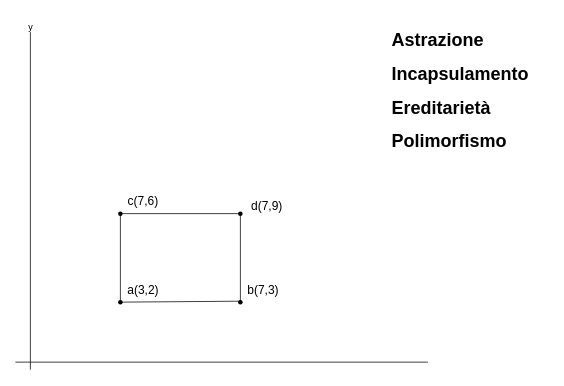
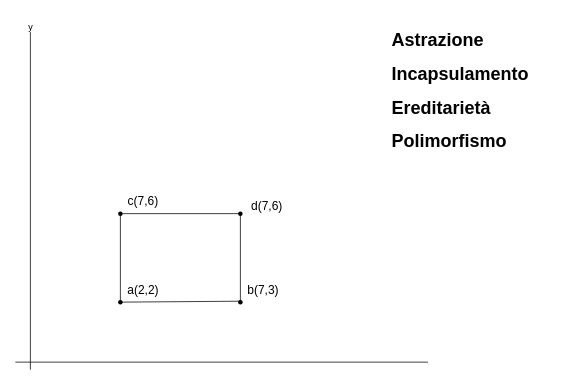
  <mxCell id="0" />
  <mxCell id="1" parent="0" />
  <mxCell id="2" value="" style="endArrow=none;html=1;rounded=0;" edge="1" parent="1"><mxGeometry width="50" height="50" relative="1" as="geometry"><mxPoint x="40" y="492" as="sourcePoint" /><mxPoint x="40" y="42" as="targetPoint" /></mxGeometry></mxCell>
  <mxCell id="3" value="" style="endArrow=none;html=1;rounded=0;" edge="1" parent="1"><mxGeometry width="50" height="50" relative="1" as="geometry"><mxPoint x="20" y="482" as="sourcePoint" /><mxPoint x="570" y="482" as="targetPoint" /></mxGeometry></mxCell>
  <mxCell id="4" value="y" style="text;html=1;align=center;verticalAlign=middle;resizable=0;points=[];autosize=1;strokeColor=none;fillColor=none;" vertex="1" parent="1"><mxGeometry x="25" y="20" width="30" height="30" as="geometry" /></mxCell>
  <mxCell id="5" value="" style="shape=waypoint;sketch=0;fillStyle=solid;size=6;pointerEvents=1;points=[];fillColor=none;resizable=0;rotatable=0;perimeter=centerPerimeter;snapToPoint=1;" vertex="1" parent="1"><mxGeometry x="150" y="392" width="20" height="20" as="geometry" /></mxCell>
- <mxCell id="6" value="&lt;font style=&quot;font-size: 16px;&quot;&gt;a(3,2)&lt;/font&gt;" style="text;html=1;align=center;verticalAlign=middle;resizable=0;points=[];autosize=1;strokeColor=none;fillColor=none;" vertex="1" parent="1"><mxGeometry x="155" y="370" width="70" height="30" as="geometry" /></mxCell>
+ <mxCell id="6" value="&lt;font style=&quot;font-size: 16px;&quot;&gt;a(2,2)&lt;/font&gt;" style="text;html=1;align=center;verticalAlign=middle;resizable=0;points=[];autosize=1;strokeColor=none;fillColor=none;" vertex="1" parent="1"><mxGeometry x="155" y="370" width="70" height="30" as="geometry" /></mxCell>
  <mxCell id="7" value="&lt;h1 style=&quot;margin-top: 0px;&quot;&gt;Astrazione&lt;/h1&gt;&lt;div&gt;&lt;h1 style=&quot;margin-top: 0px;&quot;&gt;Incapsulamento&lt;/h1&gt;&lt;/div&gt;&lt;div&gt;&lt;h1 style=&quot;margin-top: 0px;&quot;&gt;Ereditarietà&lt;/h1&gt;&lt;/div&gt;&lt;div&gt;&lt;h1 style=&quot;margin-top: 0px;&quot;&gt;Polimorfismo&lt;/h1&gt;&lt;/div&gt;" style="text;html=1;whiteSpace=wrap;overflow=hidden;rounded=0;" vertex="1" parent="1"><mxGeometry x="520" y="32" width="210" height="220" as="geometry" /></mxCell>
  <mxCell id="8" value="" style="shape=waypoint;sketch=0;fillStyle=solid;size=6;pointerEvents=1;points=[];fillColor=none;resizable=0;rotatable=0;perimeter=centerPerimeter;snapToPoint=1;" vertex="1" parent="1"><mxGeometry x="310" y="392" width="20" height="20" as="geometry" /></mxCell>
  <mxCell id="9" value="&lt;font style=&quot;font-size: 16px;&quot;&gt;b(7,3)&lt;/font&gt;" style="text;html=1;align=center;verticalAlign=middle;resizable=0;points=[];autosize=1;strokeColor=none;fillColor=none;" vertex="1" parent="1"><mxGeometry x="315" y="370" width="70" height="30" as="geometry" /></mxCell>
  <mxCell id="10" value="" style="shape=waypoint;sketch=0;fillStyle=solid;size=6;pointerEvents=1;points=[];fillColor=none;resizable=0;rotatable=0;perimeter=centerPerimeter;snapToPoint=1;" vertex="1" parent="1"><mxGeometry x="150" y="274" width="20" height="20" as="geometry" /></mxCell>
  <mxCell id="11" value="&lt;span style=&quot;font-size: 16px;&quot;&gt;c(7,6)&lt;/span&gt;" style="text;html=1;align=center;verticalAlign=middle;resizable=0;points=[];autosize=1;strokeColor=none;fillColor=none;" vertex="1" parent="1"><mxGeometry x="160" y="252" width="60" height="30" as="geometry" /></mxCell>
  <mxCell id="12" value="" style="shape=waypoint;sketch=0;fillStyle=solid;size=6;pointerEvents=1;points=[];fillColor=none;resizable=0;rotatable=0;perimeter=centerPerimeter;snapToPoint=1;" vertex="1" parent="1"><mxGeometry x="310" y="274" width="20" height="20" as="geometry" /></mxCell>
- <mxCell id="13" value="&lt;font style=&quot;font-size: 16px;&quot;&gt;d(7,9)&lt;/font&gt;" style="text;html=1;align=center;verticalAlign=middle;resizable=0;points=[];autosize=1;strokeColor=none;fillColor=none;" vertex="1" parent="1"><mxGeometry x="320" y="258" width="70" height="30" as="geometry" /></mxCell>
+ <mxCell id="13" value="&lt;font style=&quot;font-size: 16px;&quot;&gt;d(7,6)&lt;/font&gt;" style="text;html=1;align=center;verticalAlign=middle;resizable=0;points=[];autosize=1;strokeColor=none;fillColor=none;" vertex="1" parent="1"><mxGeometry x="320" y="258" width="70" height="30" as="geometry" /></mxCell>
  <mxCell id="14" value="" style="endArrow=none;html=1;rounded=0;exitX=0.272;exitY=0.773;exitDx=0;exitDy=0;exitPerimeter=0;entryX=0.054;entryY=1.026;entryDx=0;entryDy=0;entryPerimeter=0;" edge="1" parent="1" source="5" target="9"><mxGeometry width="50" height="50" relative="1" as="geometry"><mxPoint x="350" y="482" as="sourcePoint" /><mxPoint x="400" y="432" as="targetPoint" /></mxGeometry></mxCell>
  <mxCell id="15" value="" style="endArrow=none;html=1;rounded=0;exitX=-0.061;exitY=0.44;exitDx=0;exitDy=0;exitPerimeter=0;entryX=0.272;entryY=0.562;entryDx=0;entryDy=0;entryPerimeter=0;" edge="1" parent="1" source="5" target="10"><mxGeometry width="50" height="50" relative="1" as="geometry"><mxPoint x="350" y="482" as="sourcePoint" /><mxPoint x="400" y="432" as="targetPoint" /></mxGeometry></mxCell>
  <mxCell id="16" value="" style="endArrow=none;html=1;rounded=0;exitX=0.884;exitY=0.673;exitDx=0;exitDy=0;exitPerimeter=0;" edge="1" parent="1" source="10" target="12"><mxGeometry width="50" height="50" relative="1" as="geometry"><mxPoint x="350" y="482" as="sourcePoint" /><mxPoint x="310" y="302" as="targetPoint" /></mxGeometry></mxCell>
  <mxCell id="17" value="" style="endArrow=none;html=1;rounded=0;entryX=0.828;entryY=0.728;entryDx=0;entryDy=0;entryPerimeter=0;exitX=0.55;exitY=0.94;exitDx=0;exitDy=0;exitPerimeter=0;" edge="1" parent="1" source="8" target="12"><mxGeometry width="50" height="50" relative="1" as="geometry"><mxPoint x="350" y="482" as="sourcePoint" /><mxPoint x="400" y="432" as="targetPoint" /></mxGeometry></mxCell>
